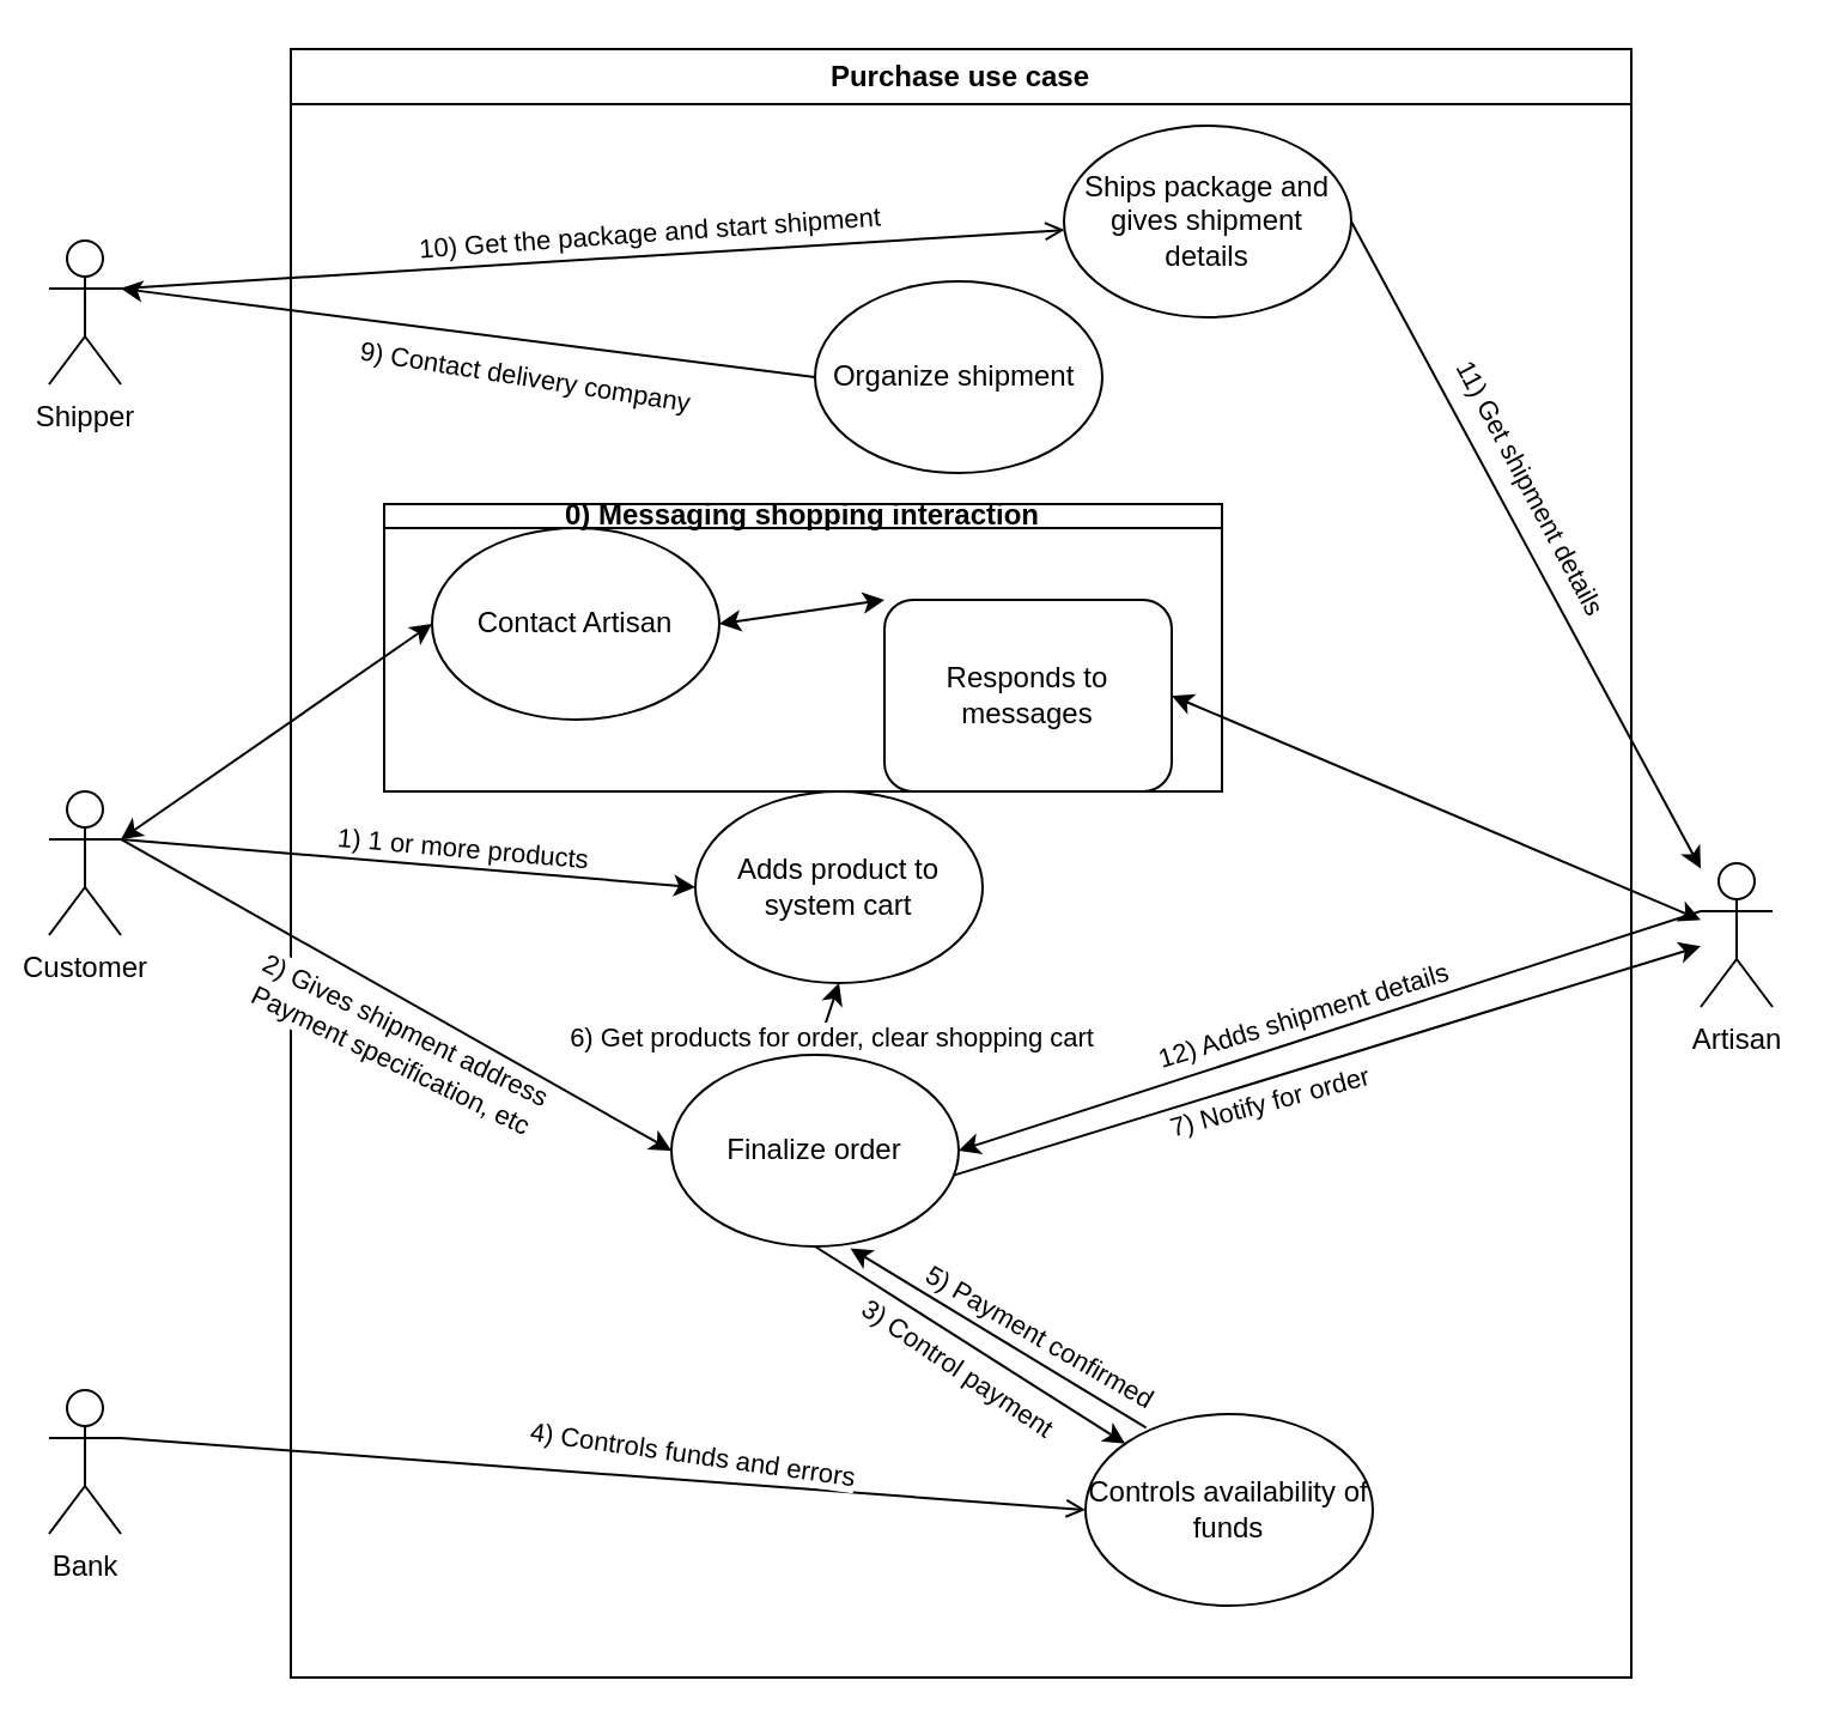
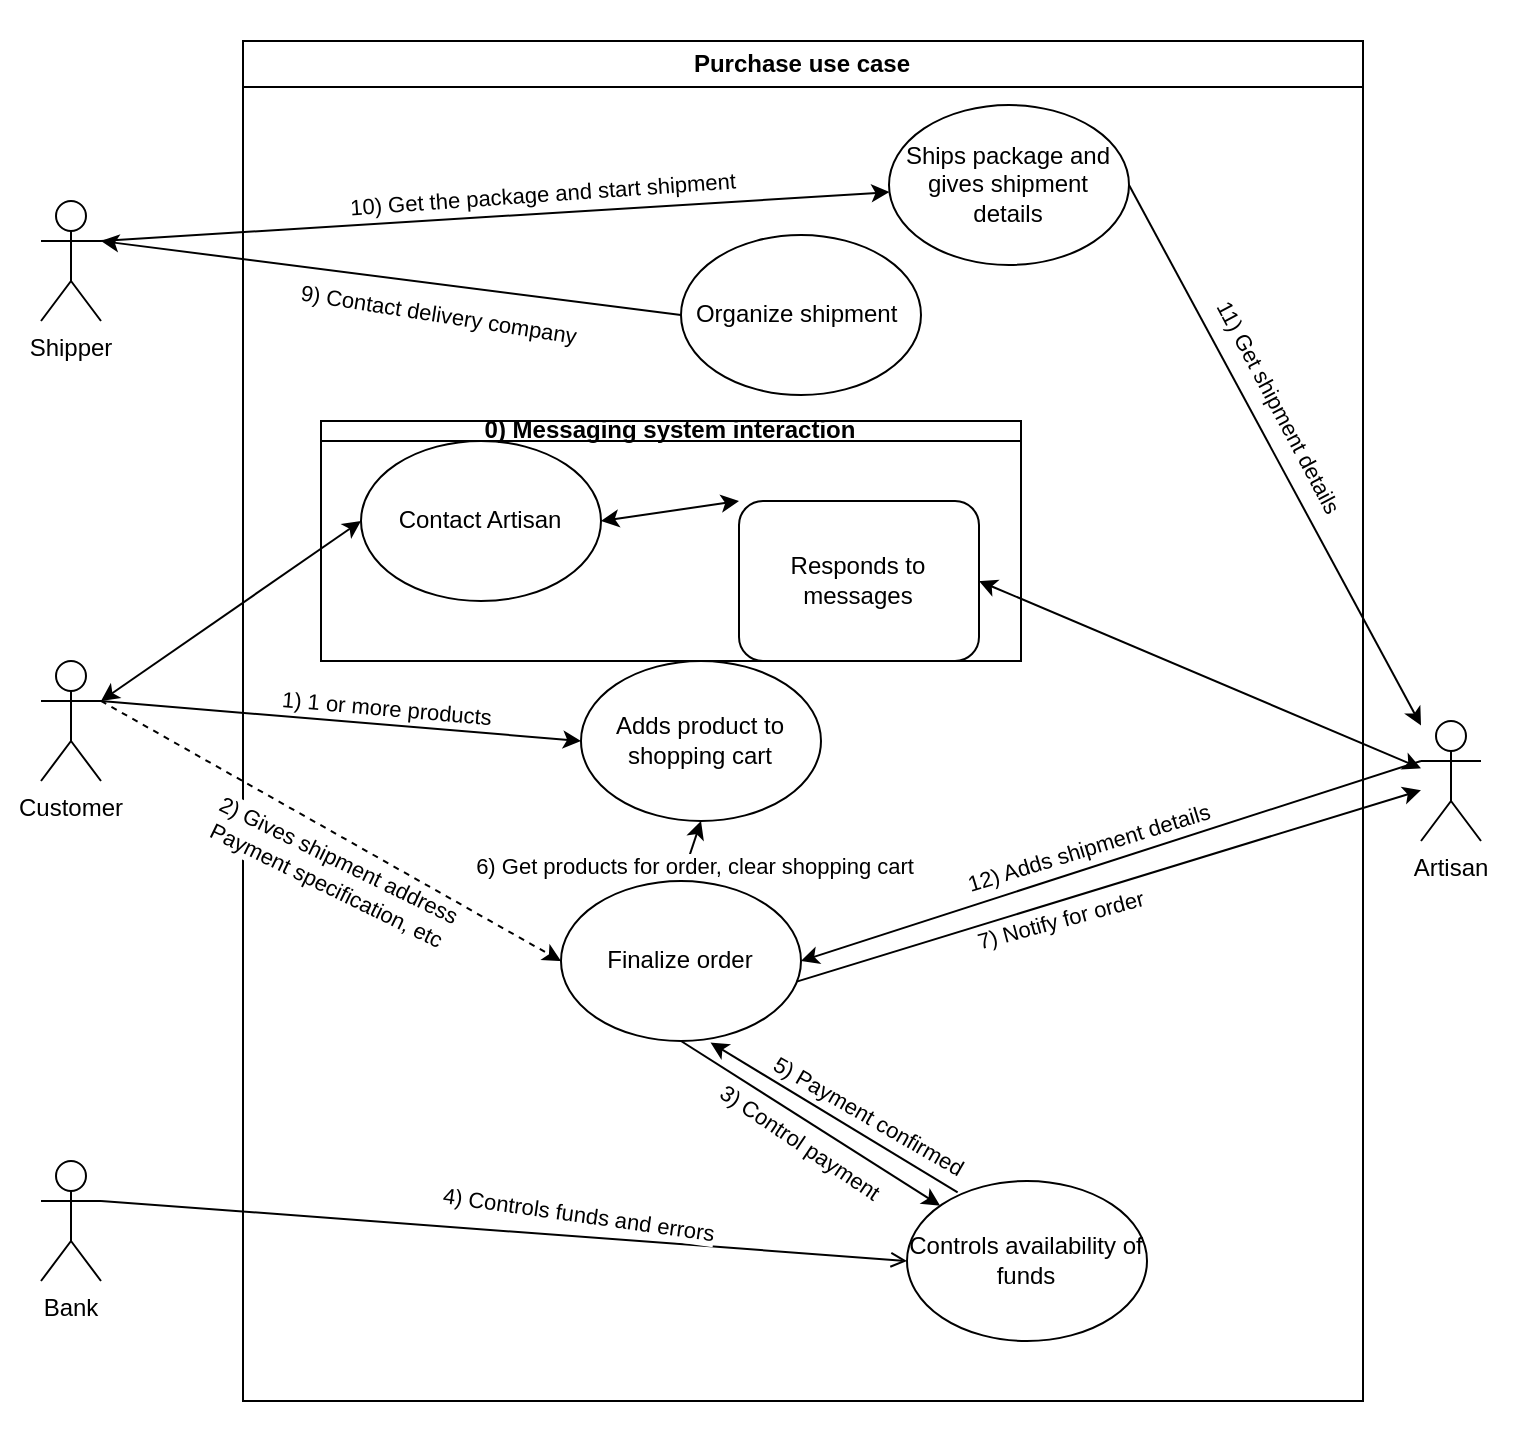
  <mxCell id="0" />
  <mxCell id="1" parent="0" />
  <mxCell id="2" value="Purchase use case" style="swimlane;whiteSpace=wrap;html=1;" vertex="1" parent="1"><mxGeometry x="121" y="20" width="560" height="680" as="geometry" /></mxCell>
- <mxCell id="3" value="Adds product to system cart" style="ellipse;whiteSpace=wrap;html=1;" vertex="1" parent="2"><mxGeometry x="169" y="310" width="120" height="80" as="geometry" /></mxCell>
+ <mxCell id="3" value="Adds product to shopping cart" style="ellipse;whiteSpace=wrap;html=1;" vertex="1" parent="2"><mxGeometry x="169" y="310" width="120" height="80" as="geometry" /></mxCell>
  <mxCell id="4" style="edgeStyle=none;rounded=0;orthogonalLoop=1;jettySize=auto;html=1;exitX=0.5;exitY=1;exitDx=0;exitDy=0;" edge="1" parent="2" source="8" target="9"><mxGeometry relative="1" as="geometry" /></mxCell>
  <mxCell id="5" value="3) Control payment" style="edgeLabel;html=1;align=center;verticalAlign=middle;resizable=0;points=[];rotation=34;" vertex="1" connectable="0" parent="4"><mxGeometry x="-0.147" relative="1" as="geometry"><mxPoint x="5" y="15" as="offset" /></mxGeometry></mxCell>
  <mxCell id="6" style="edgeStyle=none;rounded=0;orthogonalLoop=1;jettySize=auto;html=1;exitX=0.5;exitY=0;exitDx=0;exitDy=0;entryX=0.5;entryY=1;entryDx=0;entryDy=0;" edge="1" parent="2" source="8" target="3"><mxGeometry relative="1" as="geometry" /></mxCell>
  <mxCell id="7" value="6) Get products for order, clear shopping cart" style="edgeLabel;html=1;align=center;verticalAlign=middle;resizable=0;points=[];" vertex="1" connectable="0" parent="6"><mxGeometry x="0.339" y="1" relative="1" as="geometry"><mxPoint x="1" y="13" as="offset" /></mxGeometry></mxCell>
  <mxCell id="8" value="Finalize order" style="ellipse;whiteSpace=wrap;html=1;" vertex="1" parent="2"><mxGeometry x="159" y="420" width="120" height="80" as="geometry" /></mxCell>
  <mxCell id="9" value="Controls availability of funds" style="ellipse;whiteSpace=wrap;html=1;" vertex="1" parent="2"><mxGeometry x="332" y="570" width="120" height="80" as="geometry" /></mxCell>
  <mxCell id="10" value="Organize shipment&amp;nbsp;" style="ellipse;whiteSpace=wrap;html=1;" vertex="1" parent="2"><mxGeometry x="219" y="97" width="120" height="80" as="geometry" /></mxCell>
  <mxCell id="11" value="Ships package and gives shipment details" style="ellipse;whiteSpace=wrap;html=1;" vertex="1" parent="2"><mxGeometry x="323" y="32" width="120" height="80" as="geometry" /></mxCell>
  <mxCell id="12" style="edgeStyle=none;rounded=0;orthogonalLoop=1;jettySize=auto;html=1;exitX=0.211;exitY=0.071;exitDx=0;exitDy=0;entryX=0.623;entryY=1.01;entryDx=0;entryDy=0;entryPerimeter=0;exitPerimeter=0;" edge="1" parent="2" source="9" target="8"><mxGeometry relative="1" as="geometry"><mxPoint x="169.6" y="472.56" as="targetPoint" /><mxPoint x="168.04" y="558.24" as="sourcePoint" /></mxGeometry></mxCell>
  <mxCell id="13" value="5) Payment confirmed" style="edgeLabel;html=1;align=center;verticalAlign=middle;resizable=0;points=[];rotation=30;" vertex="1" connectable="0" parent="12"><mxGeometry x="0.137" relative="1" as="geometry"><mxPoint x="26" y="4" as="offset" /></mxGeometry></mxCell>
  <mxCell id="14" value="Contact Artisan" style="ellipse;whiteSpace=wrap;html=1;" vertex="1" parent="2"><mxGeometry x="59" y="200" width="120" height="80" as="geometry" /></mxCell>
  <mxCell id="15" style="edgeStyle=none;rounded=0;orthogonalLoop=1;jettySize=auto;html=1;exitX=0;exitY=0;exitDx=0;exitDy=0;entryX=1;entryY=0.5;entryDx=0;entryDy=0;startArrow=classic;startFill=1;" edge="1" parent="2" source="16" target="14"><mxGeometry relative="1" as="geometry" /></mxCell>
  <mxCell id="16" value="Responds to messages" style="whiteSpace=wrap;html=1;rounded=1;" vertex="1" parent="2"><mxGeometry x="248" y="230" width="120" height="80" as="geometry" /></mxCell>
  <mxCell id="17" style="edgeStyle=none;rounded=0;orthogonalLoop=1;jettySize=auto;html=1;exitX=1;exitY=0.333;exitDx=0;exitDy=0;exitPerimeter=0;entryX=0;entryY=0.5;entryDx=0;entryDy=0;" edge="1" parent="1" source="22" target="3"><mxGeometry relative="1" as="geometry" /></mxCell>
  <mxCell id="18" value="1) 1 or more products" style="edgeLabel;html=1;align=center;verticalAlign=middle;resizable=0;points=[];rotation=5;" vertex="1" connectable="0" parent="17"><mxGeometry x="0.236" y="1" relative="1" as="geometry"><mxPoint x="-6" y="-8" as="offset" /></mxGeometry></mxCell>
- <mxCell id="19" style="edgeStyle=none;rounded=0;orthogonalLoop=1;jettySize=auto;html=1;exitX=1;exitY=0.333;exitDx=0;exitDy=0;exitPerimeter=0;entryX=0;entryY=0.5;entryDx=0;entryDy=0;" edge="1" parent="1" source="22" target="8"><mxGeometry relative="1" as="geometry" /></mxCell>
+ <mxCell id="19" style="edgeStyle=none;rounded=0;orthogonalLoop=1;jettySize=auto;html=1;exitX=1;exitY=0.333;exitDx=0;exitDy=0;exitPerimeter=0;entryX=0;entryY=0.5;entryDx=0;entryDy=0;dashed=1;" edge="1" parent="1" source="22" target="8"><mxGeometry relative="1" as="geometry" /></mxCell>
  <mxCell id="20" value="2) Gives shipment address&lt;br&gt;Payment specification, etc" style="edgeLabel;html=1;align=center;verticalAlign=middle;resizable=0;points=[];rotation=26;" vertex="1" connectable="0" parent="19"><mxGeometry x="0.188" relative="1" as="geometry"><mxPoint x="-21" y="8" as="offset" /></mxGeometry></mxCell>
  <mxCell id="21" style="edgeStyle=none;rounded=0;orthogonalLoop=1;jettySize=auto;html=1;exitX=1;exitY=0.333;exitDx=0;exitDy=0;exitPerimeter=0;entryX=0;entryY=0.5;entryDx=0;entryDy=0;startArrow=classic;startFill=1;" edge="1" parent="1" source="22" target="14"><mxGeometry relative="1" as="geometry" /></mxCell>
  <mxCell id="22" value="Customer" style="shape=umlActor;verticalLabelPosition=bottom;verticalAlign=top;html=1;outlineConnect=0;" vertex="1" parent="1"><mxGeometry x="20" y="330" width="30" height="60" as="geometry" /></mxCell>
- <mxCell id="23" style="edgeStyle=none;rounded=0;orthogonalLoop=1;jettySize=auto;html=1;exitX=1;exitY=0.333;exitDx=0;exitDy=0;exitPerimeter=0;endArrow=open;" edge="1" parent="1" source="25" target="11"><mxGeometry relative="1" as="geometry" /></mxCell>
+ <mxCell id="23" style="edgeStyle=none;rounded=0;orthogonalLoop=1;jettySize=auto;html=1;exitX=1;exitY=0.333;exitDx=0;exitDy=0;exitPerimeter=0;" edge="1" parent="1" source="25" target="11"><mxGeometry relative="1" as="geometry" /></mxCell>
  <mxCell id="24" value="10) Get the package and start shipment" style="edgeLabel;html=1;align=center;verticalAlign=middle;resizable=0;points=[];rotation=-4;" vertex="1" connectable="0" parent="23"><mxGeometry x="-0.07" y="2" relative="1" as="geometry"><mxPoint x="37" y="-10" as="offset" /></mxGeometry></mxCell>
  <mxCell id="25" value="Shipper" style="shape=umlActor;verticalLabelPosition=bottom;verticalAlign=top;html=1;outlineConnect=0;" vertex="1" parent="1"><mxGeometry x="20" y="100" width="30" height="60" as="geometry" /></mxCell>
  <mxCell id="26" style="edgeStyle=none;rounded=0;orthogonalLoop=1;jettySize=auto;html=1;exitX=1;exitY=0.333;exitDx=0;exitDy=0;exitPerimeter=0;entryX=0;entryY=0.5;entryDx=0;entryDy=0;endArrow=open;" edge="1" parent="1" source="28" target="9"><mxGeometry relative="1" as="geometry" /></mxCell>
  <mxCell id="27" value="4) Controls funds and errors" style="edgeLabel;html=1;align=center;verticalAlign=middle;resizable=0;points=[];rotation=8;" vertex="1" connectable="0" parent="26"><mxGeometry x="0.196" relative="1" as="geometry"><mxPoint x="-3" y="-12" as="offset" /></mxGeometry></mxCell>
  <mxCell id="28" value="Bank" style="shape=umlActor;verticalLabelPosition=bottom;verticalAlign=top;html=1;outlineConnect=0;" vertex="1" parent="1"><mxGeometry x="20" y="580" width="30" height="60" as="geometry" /></mxCell>
  <mxCell id="29" style="rounded=0;orthogonalLoop=1;jettySize=auto;html=1;exitX=0;exitY=0.333;exitDx=0;exitDy=0;exitPerimeter=0;entryX=1;entryY=0.5;entryDx=0;entryDy=0;" edge="1" parent="1" source="31" target="8"><mxGeometry relative="1" as="geometry" /></mxCell>
  <mxCell id="30" value="12) Adds shipment details" style="edgeLabel;html=1;align=center;verticalAlign=middle;resizable=0;points=[];rotation=-17;" vertex="1" connectable="0" parent="29"><mxGeometry x="0.077" y="-1" relative="1" as="geometry"><mxPoint y="-9" as="offset" /></mxGeometry></mxCell>
  <mxCell id="31" value="Artisan" style="shape=umlActor;verticalLabelPosition=bottom;verticalAlign=top;html=1;outlineConnect=0;" vertex="1" parent="1"><mxGeometry x="710" y="360" width="30" height="60" as="geometry" /></mxCell>
  <mxCell id="32" style="edgeStyle=none;rounded=0;orthogonalLoop=1;jettySize=auto;html=1;exitX=0.982;exitY=0.629;exitDx=0;exitDy=0;exitPerimeter=0;" edge="1" parent="1" source="8" target="31"><mxGeometry relative="1" as="geometry" /></mxCell>
  <mxCell id="33" value="7) Notify for order" style="edgeLabel;html=1;align=center;verticalAlign=middle;resizable=0;points=[];rotation=-15;" vertex="1" connectable="0" parent="32"><mxGeometry x="-0.156" y="2" relative="1" as="geometry"><mxPoint y="12" as="offset" /></mxGeometry></mxCell>
  <mxCell id="34" style="edgeStyle=none;rounded=0;orthogonalLoop=1;jettySize=auto;html=1;exitX=0;exitY=0.5;exitDx=0;exitDy=0;" edge="1" parent="1" source="10"><mxGeometry relative="1" as="geometry"><mxPoint x="50" y="120" as="targetPoint" /></mxGeometry></mxCell>
  <mxCell id="35" value="9) Contact delivery company" style="edgeLabel;html=1;align=center;verticalAlign=middle;resizable=0;points=[];rotation=9;" vertex="1" connectable="0" parent="34"><mxGeometry x="0.121" y="1" relative="1" as="geometry"><mxPoint x="41" y="19" as="offset" /></mxGeometry></mxCell>
  <mxCell id="36" style="edgeStyle=none;rounded=0;orthogonalLoop=1;jettySize=auto;html=1;exitX=1;exitY=0.5;exitDx=0;exitDy=0;" edge="1" parent="1" source="11" target="31"><mxGeometry relative="1" as="geometry" /></mxCell>
  <mxCell id="37" value="11) Get shipment details" style="edgeLabel;html=1;align=center;verticalAlign=middle;resizable=0;points=[];rotation=62;" vertex="1" connectable="0" parent="36"><mxGeometry x="-0.191" y="-1" relative="1" as="geometry"><mxPoint x="17" y="1" as="offset" /></mxGeometry></mxCell>
  <mxCell id="38" style="edgeStyle=none;rounded=0;orthogonalLoop=1;jettySize=auto;html=1;startArrow=classic;startFill=1;exitX=1;exitY=0.5;exitDx=0;exitDy=0;" edge="1" parent="1" source="16" target="31"><mxGeometry relative="1" as="geometry"><mxPoint x="500" y="300" as="sourcePoint" /></mxGeometry></mxCell>
- <mxCell id="39" value="0) Messaging shopping interaction" style="swimlane;whiteSpace=wrap;html=1;startSize=10;" vertex="1" parent="1"><mxGeometry x="160" y="210" width="350" height="120" as="geometry" /></mxCell>
+ <mxCell id="39" value="0) Messaging system interaction" style="swimlane;whiteSpace=wrap;html=1;startSize=10;" vertex="1" parent="1"><mxGeometry x="160" y="210" width="350" height="120" as="geometry" /></mxCell>
